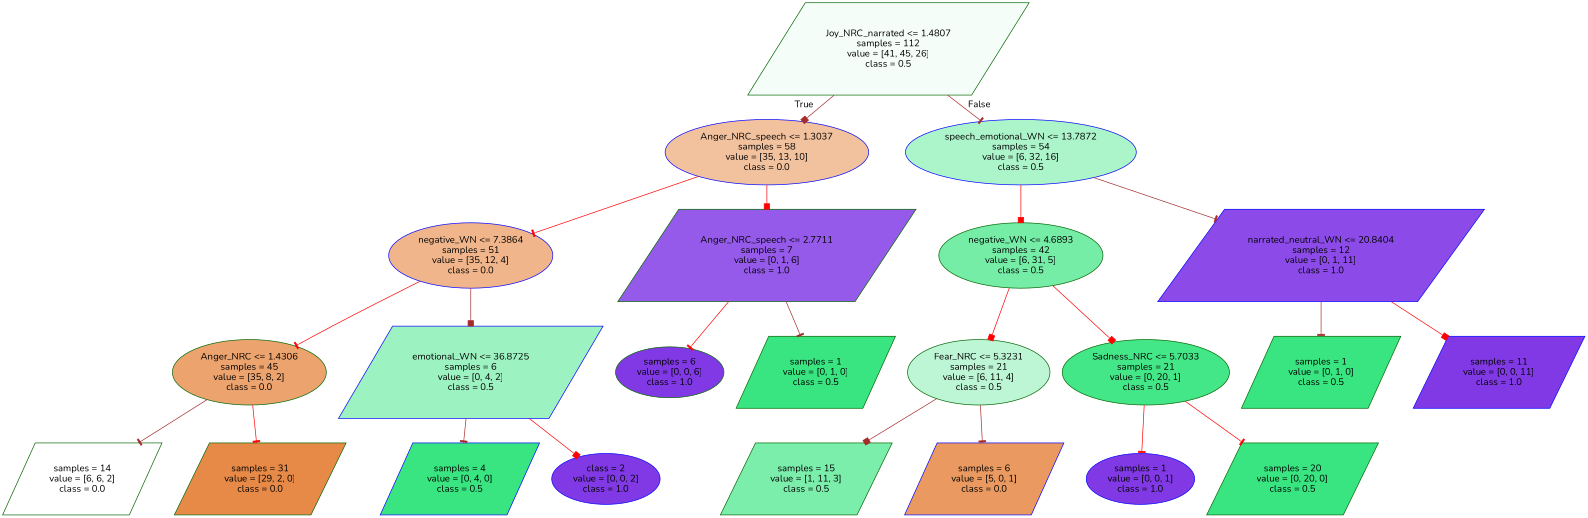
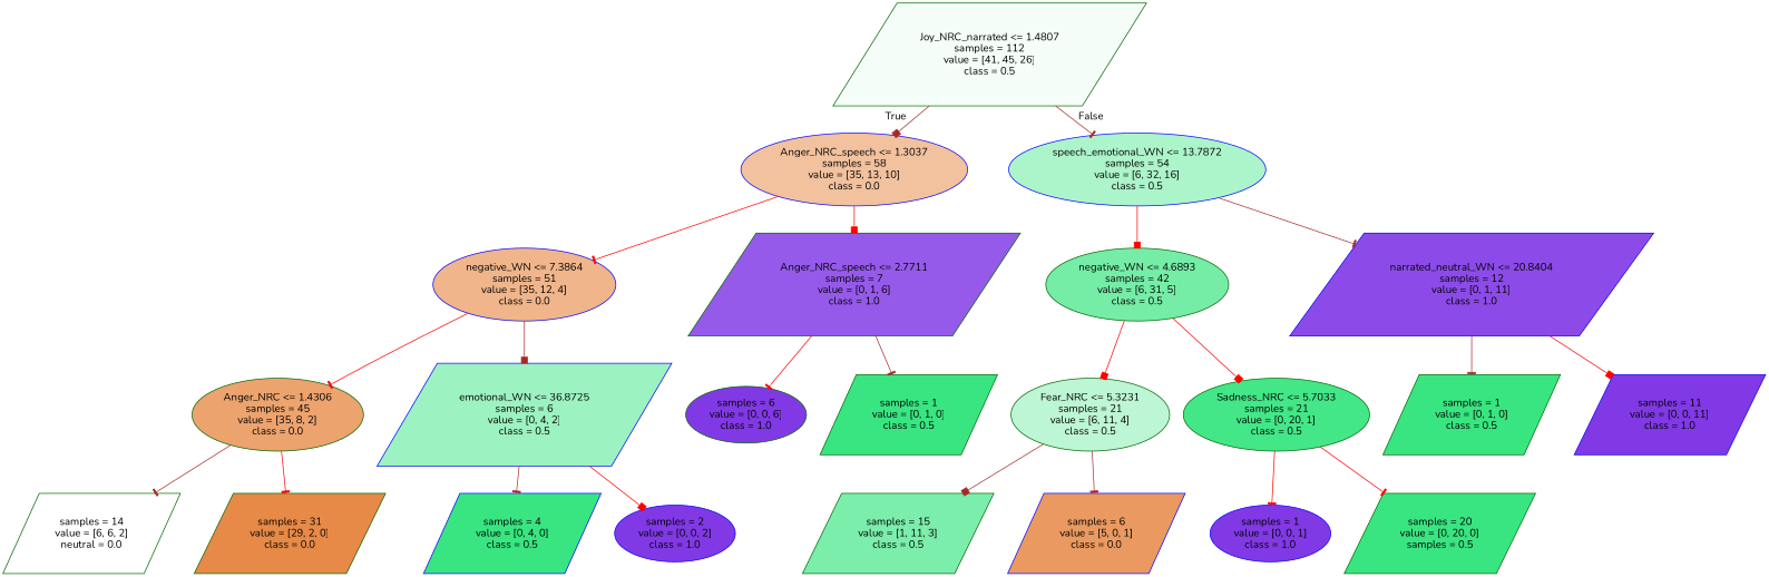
  digraph {
    fontname=Nunito
    node [color=darkgreen fillcolor="#8139e5ff" fontname=Nunito shape=parallelogram style=filled]
    edge [arrowhead=tee color=red fontname=Nunito]
    n1 [fillcolor="#39e5810e" label="Joy_NRC_narrated <= 1.4807\nsamples = 112\nvalue = [41, 45, 26]\nclass = 0.5"]
    n2 [color=blue fillcolor="#e581397d" label="Anger_NRC_speech <= 1.3037\nsamples = 58\nvalue = [35, 13, 10]\nclass = 0.0" shape=ellipse]
    n3 [color=blue fillcolor="#39e5816b" label="speech_emotional_WN <= 13.7872\nsamples = 54\nvalue = [6, 32, 16]\nclass = 0.5" shape=ellipse]
    n4 [color=blue fillcolor="#e5813996" label="negative_WN <= 7.3864\nsamples = 51\nvalue = [35, 12, 4]\nclass = 0.0" shape=ellipse]
    n5 [fillcolor="#8139e5d4" label="Anger_NRC_speech <= 2.7711\nsamples = 7\nvalue = [0, 1, 6]\nclass = 1.0"]
    n6 [fillcolor="#39e581b1" label="negative_WN <= 4.6893\nsamples = 42\nvalue = [6, 31, 5]\nclass = 0.5" shape=ellipse]
    n7 [color=blue fillcolor="#8139e5e8" label="narrated_neutral_WN <= 20.8404\nsamples = 12\nvalue = [0, 1, 11]\nclass = 1.0"]
    n8 [fillcolor="#e58139ba" label="Anger_NRC <= 1.4306\nsamples = 45\nvalue = [35, 8, 2]\nclass = 0.0" shape=ellipse]
    n9 [color=blue fillcolor="#39e5817f" label="emotional_WN <= 36.8725\nsamples = 6\nvalue = [0, 4, 2]\nclass = 0.5"]
    n10 [label="samples = 6\nvalue = [0, 0, 6]\nclass = 1.0" shape=ellipse]
    n11 [fillcolor="#39e581ff" label="samples = 1\nvalue = [0, 1, 0]\nclass = 0.5"]
-   n12 [fillcolor="#e5813900" label="samples = 14\nvalue = [6, 6, 2]\nclass = 0.0"]
+   n12 [fillcolor="#e5813900" label="samples = 14\nvalue = [6, 6, 2]\nneutral = 0.0"]
    n13 [fillcolor="#e58139ed" label="samples = 31\nvalue = [29, 2, 0]\nclass = 0.0"]
    n14 [color=blue fillcolor="#39e581ff" label="samples = 4\nvalue = [0, 4, 0]\nclass = 0.5"]
-   n15 [color=blue label="class = 2\nvalue = [0, 0, 2]\nclass = 1.0" shape=ellipse]
+   n15 [color=blue label="samples = 2\nvalue = [0, 0, 2]\nclass = 1.0" shape=ellipse]
    n16 [fillcolor="#39e58155" label="Fear_NRC <= 5.3231\nsamples = 21\nvalue = [6, 11, 4]\nclass = 0.5" shape=ellipse]
    n17 [fillcolor="#39e581f2" label="Sadness_NRC <= 5.7033\nsamples = 21\nvalue = [0, 20, 1]\nclass = 0.5" shape=ellipse]
    n18 [fillcolor="#39e581ff" label="samples = 1\nvalue = [0, 1, 0]\nclass = 0.5"]
    n19 [color=blue label="samples = 11\nvalue = [0, 0, 11]\nclass = 1.0"]
    n20 [fillcolor="#39e581aa" label="samples = 15\nvalue = [1, 11, 3]\nclass = 0.5"]
    n21 [color=blue fillcolor="#e58139cc" label="samples = 6\nvalue = [5, 0, 1]\nclass = 0.0"]
    n22 [color=blue label="samples = 1\nvalue = [0, 0, 1]\nclass = 1.0" shape=ellipse]
-   n23 [fillcolor="#39e581ff" label="samples = 20\nvalue = [0, 20, 0]\nclass = 0.5"]
+   n23 [fillcolor="#39e581ff" label="samples = 20\nvalue = [0, 20, 0]\nsamples = 0.5"]
    n1 -> n2 [arrowhead=box color=brown headlabel=True labelangle=45 labeldistance=2.5]
    n1 -> n3 [color=brown headlabel=False labelangle=-45 labeldistance=2.5]
    n2 -> n4
    n2 -> n5 [arrowhead=box]
    n3 -> n6 [arrowhead=box]
    n3 -> n7 [color=brown]
    n4 -> n8
    n4 -> n9 [arrowhead=box color=brown]
    n5 -> n10
    n5 -> n11 [color=brown]
    n6 -> n16 [arrowhead=box]
    n6 -> n17 [arrowhead=box]
    n7 -> n18 [color=brown]
    n7 -> n19 [arrowhead=box]
    n8 -> n12 [color=brown]
    n8 -> n13
    n9 -> n14 [color=brown]
    n9 -> n15 [arrowhead=box]
    n16 -> n20 [arrowhead=box color=brown]
    n16 -> n21 [color=brown]
    n17 -> n22
    n17 -> n23
  }
